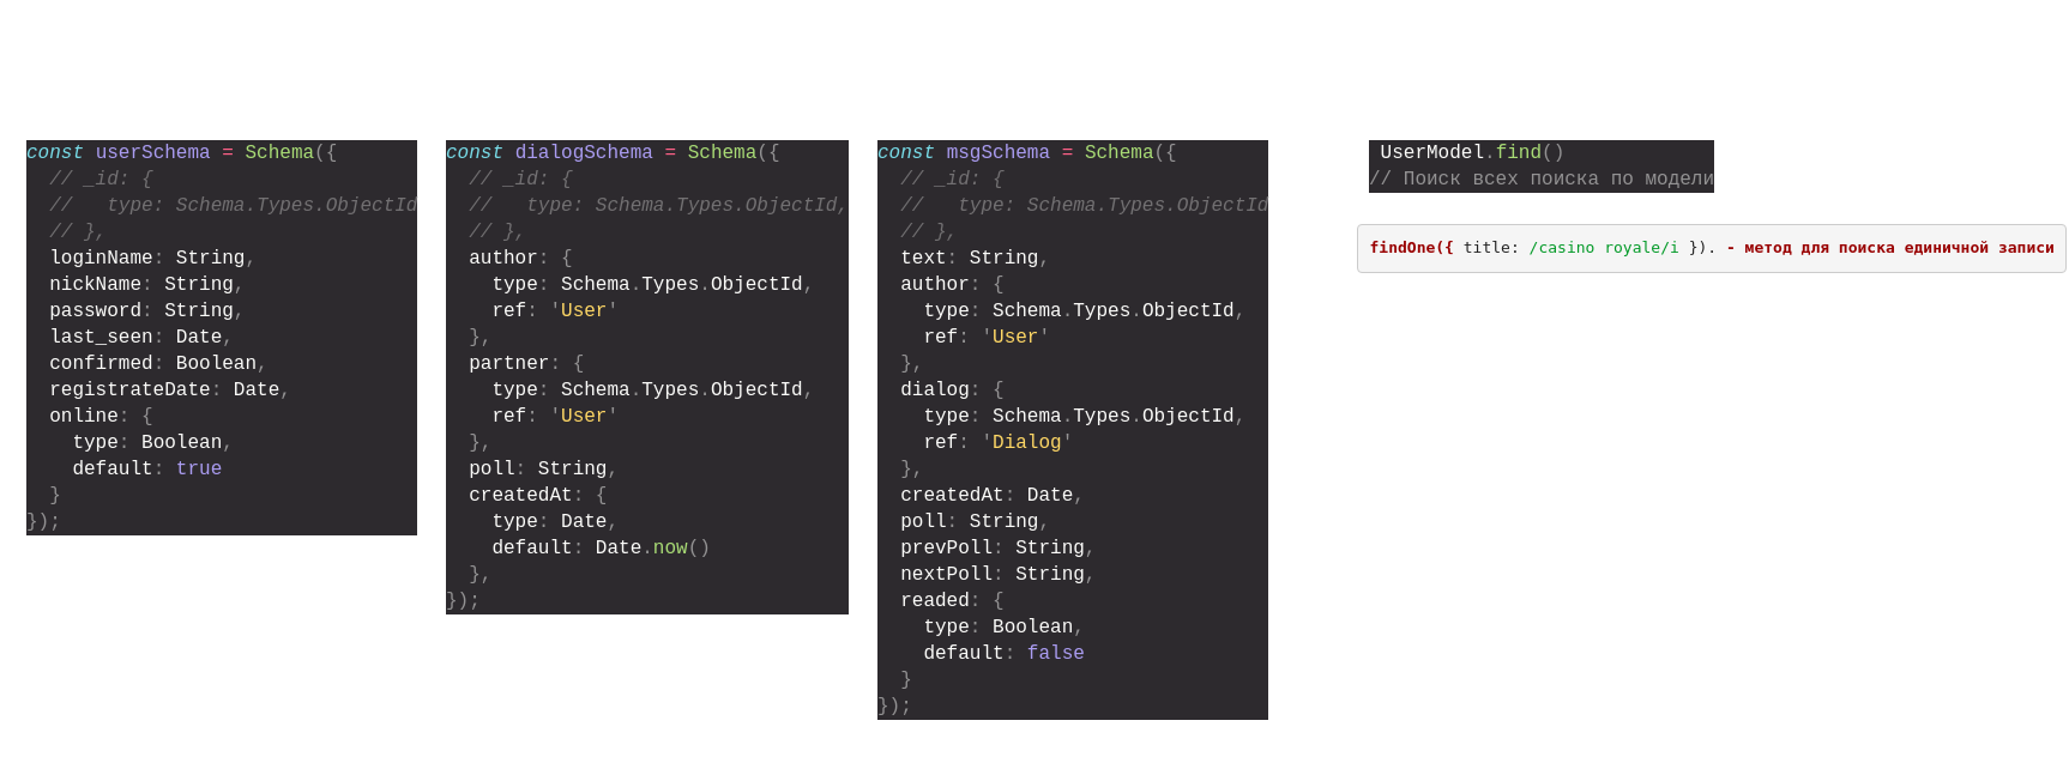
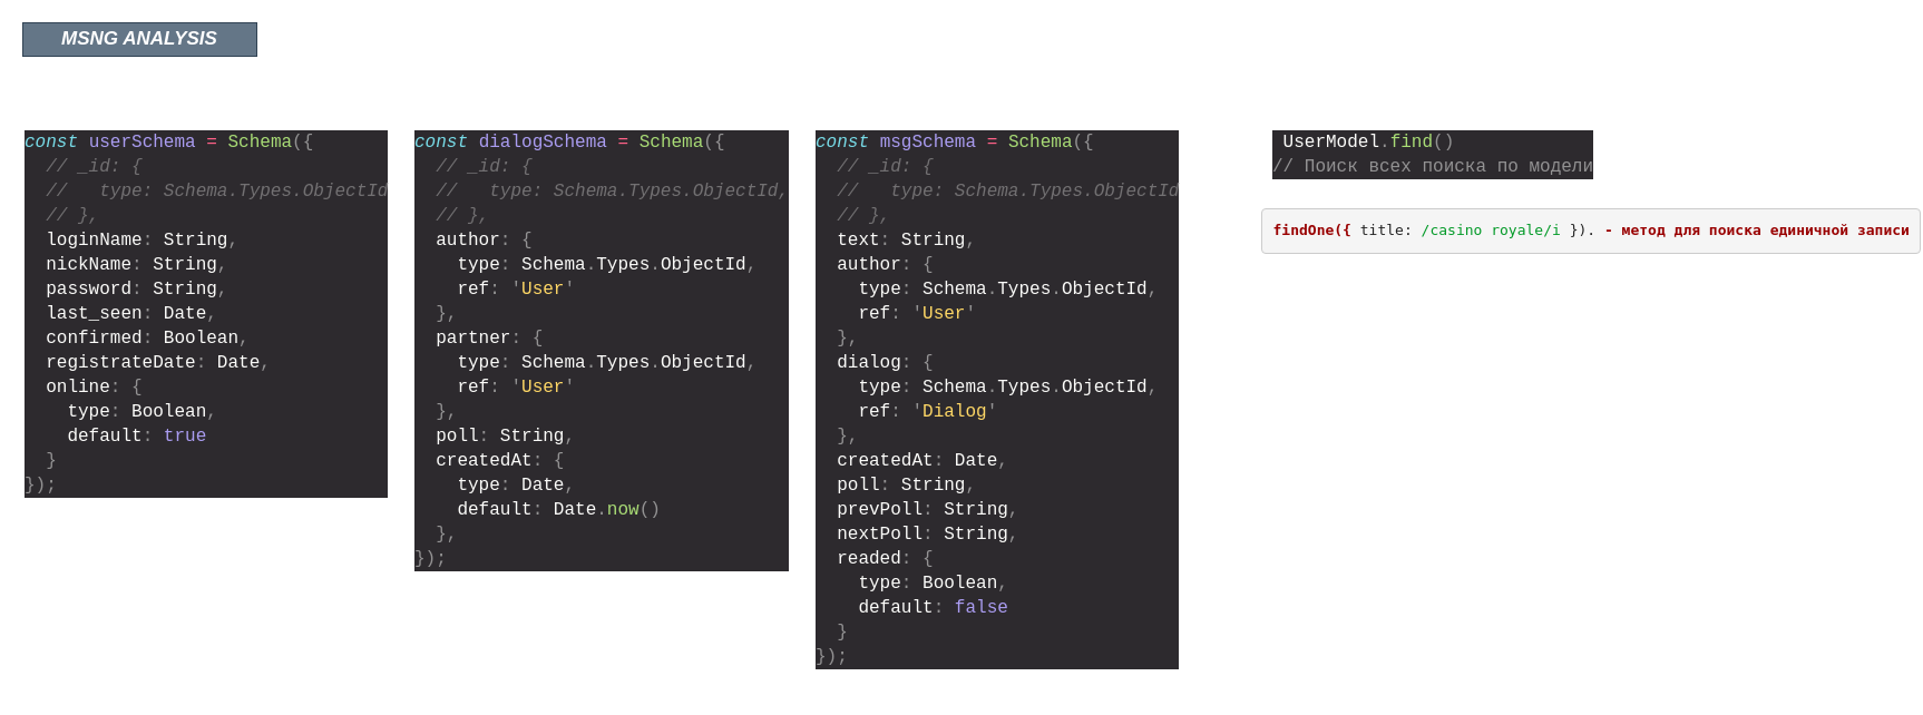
  <mxCell id="0" />
  <mxCell id="1" parent="0" />
+ <mxCell id="2" value="&lt;i&gt;&lt;b&gt;&lt;font style=&quot;font-size: 17px;&quot;&gt;MSNG ANALYSIS&lt;/font&gt;&lt;/b&gt;&lt;/i&gt;" style="text;html=1;strokeColor=#314354;fillColor=#647687;align=center;verticalAlign=middle;whiteSpace=wrap;rounded=0;fontColor=#ffffff;" vertex="1" parent="1"><mxGeometry x="20" y="20" width="210" height="30" as="geometry" /></mxCell>
  <mxCell id="3" value="&lt;div style=&quot;color: rgb(252, 252, 250); background-color: rgb(45, 42, 46); font-family: Consolas, &amp;quot;Courier New&amp;quot;, monospace; font-weight: normal; font-size: 16px; line-height: 22px;&quot;&gt;&lt;div&gt;&lt;span style=&quot;color: #78dce8;font-style: italic;&quot;&gt;const&lt;/span&gt;&lt;span style=&quot;color: #fcfcfa;&quot;&gt; &lt;/span&gt;&lt;span style=&quot;color: #ab9df2;&quot;&gt;userSchema&lt;/span&gt;&lt;span style=&quot;color: #fcfcfa;&quot;&gt; &lt;/span&gt;&lt;span style=&quot;color: #ff6188;&quot;&gt;=&lt;/span&gt;&lt;span style=&quot;color: #fcfcfa;&quot;&gt; &lt;/span&gt;&lt;span style=&quot;color: #a9dc76;&quot;&gt;Schema&lt;/span&gt;&lt;span style=&quot;color: #939293;&quot;&gt;({&lt;/span&gt;&lt;/div&gt;&lt;div&gt;&lt;span style=&quot;color: #939293;&quot;&gt;&amp;nbsp; &lt;/span&gt;&lt;span style=&quot;color: #727072;font-style: italic;&quot;&gt;// _id: {&lt;/span&gt;&lt;/div&gt;&lt;div&gt;&lt;span style=&quot;color: #939293;&quot;&gt;&amp;nbsp; &lt;/span&gt;&lt;span style=&quot;color: #727072;font-style: italic;&quot;&gt;// &amp;nbsp; type: Schema.Types.ObjectId&lt;/span&gt;&lt;/div&gt;&lt;div&gt;&lt;span style=&quot;color: #939293;&quot;&gt;&amp;nbsp; &lt;/span&gt;&lt;span style=&quot;color: #727072;font-style: italic;&quot;&gt;// },&lt;/span&gt;&lt;/div&gt;&lt;div&gt;&lt;span style=&quot;color: #fcfcfa;&quot;&gt;&amp;nbsp; loginName&lt;/span&gt;&lt;span style=&quot;color: #939293;&quot;&gt;:&lt;/span&gt;&lt;span style=&quot;color: #fcfcfa;&quot;&gt; String&lt;/span&gt;&lt;span style=&quot;color: #939293;&quot;&gt;,&lt;/span&gt;&lt;/div&gt;&lt;div&gt;&lt;span style=&quot;color: #fcfcfa;&quot;&gt;&amp;nbsp; nickName&lt;/span&gt;&lt;span style=&quot;color: #939293;&quot;&gt;:&lt;/span&gt;&lt;span style=&quot;color: #fcfcfa;&quot;&gt; String&lt;/span&gt;&lt;span style=&quot;color: #939293;&quot;&gt;,&lt;/span&gt;&lt;/div&gt;&lt;div&gt;&lt;span style=&quot;color: #fcfcfa;&quot;&gt;&amp;nbsp; password&lt;/span&gt;&lt;span style=&quot;color: #939293;&quot;&gt;:&lt;/span&gt;&lt;span style=&quot;color: #fcfcfa;&quot;&gt; String&lt;/span&gt;&lt;span style=&quot;color: #939293;&quot;&gt;,&lt;/span&gt;&lt;/div&gt;&lt;div&gt;&lt;span style=&quot;color: #fcfcfa;&quot;&gt;&amp;nbsp; last_seen&lt;/span&gt;&lt;span style=&quot;color: #939293;&quot;&gt;:&lt;/span&gt;&lt;span style=&quot;color: #fcfcfa;&quot;&gt; Date&lt;/span&gt;&lt;span style=&quot;color: #939293;&quot;&gt;,&lt;/span&gt;&lt;span style=&quot;color: #fcfcfa;&quot;&gt; &lt;/span&gt;&lt;/div&gt;&lt;div&gt;&lt;span style=&quot;color: #fcfcfa;&quot;&gt;&amp;nbsp; confirmed&lt;/span&gt;&lt;span style=&quot;color: #939293;&quot;&gt;:&lt;/span&gt;&lt;span style=&quot;color: #fcfcfa;&quot;&gt; Boolean&lt;/span&gt;&lt;span style=&quot;color: #939293;&quot;&gt;,&lt;/span&gt;&lt;/div&gt;&lt;div&gt;&lt;span style=&quot;color: #fcfcfa;&quot;&gt;&amp;nbsp; registrateDate&lt;/span&gt;&lt;span style=&quot;color: #939293;&quot;&gt;:&lt;/span&gt;&lt;span style=&quot;color: #fcfcfa;&quot;&gt; Date&lt;/span&gt;&lt;span style=&quot;color: #939293;&quot;&gt;,&lt;/span&gt;&lt;/div&gt;&lt;div&gt;&lt;span style=&quot;color: #fcfcfa;&quot;&gt;&amp;nbsp; online&lt;/span&gt;&lt;span style=&quot;color: #939293;&quot;&gt;:&lt;/span&gt;&lt;span style=&quot;color: #fcfcfa;&quot;&gt; &lt;/span&gt;&lt;span style=&quot;color: #939293;&quot;&gt;{&lt;/span&gt;&lt;/div&gt;&lt;div&gt;&lt;span style=&quot;color: #fcfcfa;&quot;&gt;&amp;nbsp; &amp;nbsp; type&lt;/span&gt;&lt;span style=&quot;color: #939293;&quot;&gt;:&lt;/span&gt;&lt;span style=&quot;color: #fcfcfa;&quot;&gt; Boolean&lt;/span&gt;&lt;span style=&quot;color: #939293;&quot;&gt;,&lt;/span&gt;&lt;/div&gt;&lt;div&gt;&lt;span style=&quot;color: #fcfcfa;&quot;&gt;&amp;nbsp; &amp;nbsp; default&lt;/span&gt;&lt;span style=&quot;color: #939293;&quot;&gt;:&lt;/span&gt;&lt;span style=&quot;color: #fcfcfa;&quot;&gt; &lt;/span&gt;&lt;span style=&quot;color: #ab9df2;&quot;&gt;true&lt;/span&gt;&lt;/div&gt;&lt;div&gt;&lt;span style=&quot;color: #fcfcfa;&quot;&gt;&amp;nbsp; &lt;/span&gt;&lt;span style=&quot;color: #939293;&quot;&gt;}&lt;/span&gt;&lt;/div&gt;&lt;div&gt;&lt;span style=&quot;color: #939293;&quot;&gt;});&lt;/span&gt;&lt;/div&gt;&lt;/div&gt;" style="text;whiteSpace=wrap;html=1;fontSize=12;" vertex="1" parent="1"><mxGeometry x="20" y="110" width="330" height="350" as="geometry" /></mxCell>
  <mxCell id="4" value="&lt;div style=&quot;color: rgb(252, 252, 250); background-color: rgb(45, 42, 46); font-family: Consolas, &amp;quot;Courier New&amp;quot;, monospace; font-weight: normal; font-size: 16px; line-height: 22px;&quot;&gt;&lt;div&gt;&lt;span style=&quot;color: #78dce8;font-style: italic;&quot;&gt;const&lt;/span&gt;&lt;span style=&quot;color: #fcfcfa;&quot;&gt; &lt;/span&gt;&lt;span style=&quot;color: #ab9df2;&quot;&gt;dialogSchema&lt;/span&gt;&lt;span style=&quot;color: #fcfcfa;&quot;&gt; &lt;/span&gt;&lt;span style=&quot;color: #ff6188;&quot;&gt;=&lt;/span&gt;&lt;span style=&quot;color: #fcfcfa;&quot;&gt; &lt;/span&gt;&lt;span style=&quot;color: #a9dc76;&quot;&gt;Schema&lt;/span&gt;&lt;span style=&quot;color: #939293;&quot;&gt;({&lt;/span&gt;&lt;/div&gt;&lt;div&gt;&lt;span style=&quot;color: #939293;&quot;&gt;&amp;nbsp; &lt;/span&gt;&lt;span style=&quot;color: #727072;font-style: italic;&quot;&gt;// _id: {&lt;/span&gt;&lt;/div&gt;&lt;div&gt;&lt;span style=&quot;color: #939293;&quot;&gt;&amp;nbsp; &lt;/span&gt;&lt;span style=&quot;color: #727072;font-style: italic;&quot;&gt;// &amp;nbsp; type: Schema.Types.ObjectId,&lt;/span&gt;&lt;/div&gt;&lt;div&gt;&lt;span style=&quot;color: #939293;&quot;&gt;&amp;nbsp; &lt;/span&gt;&lt;span style=&quot;color: #727072;font-style: italic;&quot;&gt;// },&lt;/span&gt;&lt;/div&gt;&lt;div&gt;&lt;span style=&quot;color: #fcfcfa;&quot;&gt;&amp;nbsp; author&lt;/span&gt;&lt;span style=&quot;color: #939293;&quot;&gt;:&lt;/span&gt;&lt;span style=&quot;color: #fcfcfa;&quot;&gt; &lt;/span&gt;&lt;span style=&quot;color: #939293;&quot;&gt;{&lt;/span&gt;&lt;/div&gt;&lt;div&gt;&lt;span style=&quot;color: #fcfcfa;&quot;&gt;&amp;nbsp; &amp;nbsp; type&lt;/span&gt;&lt;span style=&quot;color: #939293;&quot;&gt;:&lt;/span&gt;&lt;span style=&quot;color: #fcfcfa;&quot;&gt; Schema&lt;/span&gt;&lt;span style=&quot;color: #939293;&quot;&gt;.&lt;/span&gt;&lt;span style=&quot;color: #fcfcfa;&quot;&gt;Types&lt;/span&gt;&lt;span style=&quot;color: #939293;&quot;&gt;.&lt;/span&gt;&lt;span style=&quot;color: #fcfcfa;&quot;&gt;ObjectId&lt;/span&gt;&lt;span style=&quot;color: #939293;&quot;&gt;,&lt;/span&gt;&lt;/div&gt;&lt;div&gt;&lt;span style=&quot;color: #fcfcfa;&quot;&gt;&amp;nbsp; &amp;nbsp; ref&lt;/span&gt;&lt;span style=&quot;color: #939293;&quot;&gt;:&lt;/span&gt;&lt;span style=&quot;color: #fcfcfa;&quot;&gt; &lt;/span&gt;&lt;span style=&quot;color: #939293;&quot;&gt;'&lt;/span&gt;&lt;span style=&quot;color: #ffd866;&quot;&gt;User&lt;/span&gt;&lt;span style=&quot;color: #939293;&quot;&gt;'&lt;/span&gt;&lt;/div&gt;&lt;div&gt;&lt;span style=&quot;color: #fcfcfa;&quot;&gt;&amp;nbsp; &lt;/span&gt;&lt;span style=&quot;color: #939293;&quot;&gt;},&lt;/span&gt;&lt;span style=&quot;color: #fcfcfa;&quot;&gt; &lt;/span&gt;&lt;/div&gt;&lt;div&gt;&lt;span style=&quot;color: #fcfcfa;&quot;&gt;&amp;nbsp; partner&lt;/span&gt;&lt;span style=&quot;color: #939293;&quot;&gt;:&lt;/span&gt;&lt;span style=&quot;color: #fcfcfa;&quot;&gt; &lt;/span&gt;&lt;span style=&quot;color: #939293;&quot;&gt;{&lt;/span&gt;&lt;/div&gt;&lt;div&gt;&lt;span style=&quot;color: #fcfcfa;&quot;&gt;&amp;nbsp; &amp;nbsp; type&lt;/span&gt;&lt;span style=&quot;color: #939293;&quot;&gt;:&lt;/span&gt;&lt;span style=&quot;color: #fcfcfa;&quot;&gt; Schema&lt;/span&gt;&lt;span style=&quot;color: #939293;&quot;&gt;.&lt;/span&gt;&lt;span style=&quot;color: #fcfcfa;&quot;&gt;Types&lt;/span&gt;&lt;span style=&quot;color: #939293;&quot;&gt;.&lt;/span&gt;&lt;span style=&quot;color: #fcfcfa;&quot;&gt;ObjectId&lt;/span&gt;&lt;span style=&quot;color: #939293;&quot;&gt;,&lt;/span&gt;&lt;/div&gt;&lt;div&gt;&lt;span style=&quot;color: #fcfcfa;&quot;&gt;&amp;nbsp; &amp;nbsp; ref&lt;/span&gt;&lt;span style=&quot;color: #939293;&quot;&gt;:&lt;/span&gt;&lt;span style=&quot;color: #fcfcfa;&quot;&gt; &lt;/span&gt;&lt;span style=&quot;color: #939293;&quot;&gt;'&lt;/span&gt;&lt;span style=&quot;color: #ffd866;&quot;&gt;User&lt;/span&gt;&lt;span style=&quot;color: #939293;&quot;&gt;'&lt;/span&gt;&lt;/div&gt;&lt;div&gt;&lt;span style=&quot;color: #fcfcfa;&quot;&gt;&amp;nbsp; &lt;/span&gt;&lt;span style=&quot;color: #939293;&quot;&gt;},&lt;/span&gt;&lt;/div&gt;&lt;div&gt;&lt;span style=&quot;color: #fcfcfa;&quot;&gt;&amp;nbsp; poll&lt;/span&gt;&lt;span style=&quot;color: #939293;&quot;&gt;:&lt;/span&gt;&lt;span style=&quot;color: #fcfcfa;&quot;&gt; String&lt;/span&gt;&lt;span style=&quot;color: #939293;&quot;&gt;,&lt;/span&gt;&lt;/div&gt;&lt;div&gt;&lt;span style=&quot;color: #fcfcfa;&quot;&gt;&amp;nbsp; createdAt&lt;/span&gt;&lt;span style=&quot;color: #939293;&quot;&gt;:&lt;/span&gt;&lt;span style=&quot;color: #fcfcfa;&quot;&gt; &lt;/span&gt;&lt;span style=&quot;color: #939293;&quot;&gt;{&lt;/span&gt;&lt;/div&gt;&lt;div&gt;&lt;span style=&quot;color: #fcfcfa;&quot;&gt;&amp;nbsp; &amp;nbsp; type&lt;/span&gt;&lt;span style=&quot;color: #939293;&quot;&gt;:&lt;/span&gt;&lt;span style=&quot;color: #fcfcfa;&quot;&gt; Date&lt;/span&gt;&lt;span style=&quot;color: #939293;&quot;&gt;,&lt;/span&gt;&lt;/div&gt;&lt;div&gt;&lt;span style=&quot;color: #fcfcfa;&quot;&gt;&amp;nbsp; &amp;nbsp; default&lt;/span&gt;&lt;span style=&quot;color: #939293;&quot;&gt;:&lt;/span&gt;&lt;span style=&quot;color: #fcfcfa;&quot;&gt; Date&lt;/span&gt;&lt;span style=&quot;color: #939293;&quot;&gt;.&lt;/span&gt;&lt;span style=&quot;color: #a9dc76;&quot;&gt;now&lt;/span&gt;&lt;span style=&quot;color: #939293;&quot;&gt;()&lt;/span&gt;&lt;/div&gt;&lt;div&gt;&lt;span style=&quot;color: #fcfcfa;&quot;&gt;&amp;nbsp; &lt;/span&gt;&lt;span style=&quot;color: #939293;&quot;&gt;},&lt;/span&gt;&lt;/div&gt;&lt;div&gt;&lt;span style=&quot;color: #939293;&quot;&gt;});&lt;/span&gt;&lt;/div&gt;&lt;/div&gt;" style="text;whiteSpace=wrap;html=1;fontSize=12;" vertex="1" parent="1"><mxGeometry x="370" y="110" width="340" height="420" as="geometry" /></mxCell>
  <mxCell id="5" value="&lt;div style=&quot;color: rgb(252, 252, 250); background-color: rgb(45, 42, 46); font-family: Consolas, &amp;quot;Courier New&amp;quot;, monospace; font-weight: normal; font-size: 16px; line-height: 22px;&quot;&gt;&lt;div&gt;&lt;span style=&quot;color: #78dce8;font-style: italic;&quot;&gt;const&lt;/span&gt;&lt;span style=&quot;color: #fcfcfa;&quot;&gt; &lt;/span&gt;&lt;span style=&quot;color: #ab9df2;&quot;&gt;msgSchema&lt;/span&gt;&lt;span style=&quot;color: #fcfcfa;&quot;&gt; &lt;/span&gt;&lt;span style=&quot;color: #ff6188;&quot;&gt;=&lt;/span&gt;&lt;span style=&quot;color: #fcfcfa;&quot;&gt; &lt;/span&gt;&lt;span style=&quot;color: #a9dc76;&quot;&gt;Schema&lt;/span&gt;&lt;span style=&quot;color: #939293;&quot;&gt;({&lt;/span&gt;&lt;/div&gt;&lt;div&gt;&lt;span style=&quot;color: #939293;&quot;&gt;&amp;nbsp; &lt;/span&gt;&lt;span style=&quot;color: #727072;font-style: italic;&quot;&gt;// _id: {&lt;/span&gt;&lt;/div&gt;&lt;div&gt;&lt;span style=&quot;color: #939293;&quot;&gt;&amp;nbsp; &lt;/span&gt;&lt;span style=&quot;color: #727072;font-style: italic;&quot;&gt;// &amp;nbsp; type: Schema.Types.ObjectId&lt;/span&gt;&lt;/div&gt;&lt;div&gt;&lt;span style=&quot;color: #939293;&quot;&gt;&amp;nbsp; &lt;/span&gt;&lt;span style=&quot;color: #727072;font-style: italic;&quot;&gt;// },&lt;/span&gt;&lt;/div&gt;&lt;div&gt;&lt;span style=&quot;color: #fcfcfa;&quot;&gt;&amp;nbsp; text&lt;/span&gt;&lt;span style=&quot;color: #939293;&quot;&gt;:&lt;/span&gt;&lt;span style=&quot;color: #fcfcfa;&quot;&gt; String&lt;/span&gt;&lt;span style=&quot;color: #939293;&quot;&gt;,&lt;/span&gt;&lt;/div&gt;&lt;div&gt;&lt;span style=&quot;color: #fcfcfa;&quot;&gt;&amp;nbsp; author&lt;/span&gt;&lt;span style=&quot;color: #939293;&quot;&gt;:&lt;/span&gt;&lt;span style=&quot;color: #fcfcfa;&quot;&gt; &lt;/span&gt;&lt;span style=&quot;color: #939293;&quot;&gt;{&lt;/span&gt;&lt;/div&gt;&lt;div&gt;&lt;span style=&quot;color: #fcfcfa;&quot;&gt;&amp;nbsp; &amp;nbsp; type&lt;/span&gt;&lt;span style=&quot;color: #939293;&quot;&gt;:&lt;/span&gt;&lt;span style=&quot;color: #fcfcfa;&quot;&gt; Schema&lt;/span&gt;&lt;span style=&quot;color: #939293;&quot;&gt;.&lt;/span&gt;&lt;span style=&quot;color: #fcfcfa;&quot;&gt;Types&lt;/span&gt;&lt;span style=&quot;color: #939293;&quot;&gt;.&lt;/span&gt;&lt;span style=&quot;color: #fcfcfa;&quot;&gt;ObjectId&lt;/span&gt;&lt;span style=&quot;color: #939293;&quot;&gt;,&lt;/span&gt;&lt;/div&gt;&lt;div&gt;&lt;span style=&quot;color: #fcfcfa;&quot;&gt;&amp;nbsp; &amp;nbsp; ref&lt;/span&gt;&lt;span style=&quot;color: #939293;&quot;&gt;:&lt;/span&gt;&lt;span style=&quot;color: #fcfcfa;&quot;&gt; &lt;/span&gt;&lt;span style=&quot;color: #939293;&quot;&gt;'&lt;/span&gt;&lt;span style=&quot;color: #ffd866;&quot;&gt;User&lt;/span&gt;&lt;span style=&quot;color: #939293;&quot;&gt;'&lt;/span&gt;&lt;/div&gt;&lt;div&gt;&lt;span style=&quot;color: #fcfcfa;&quot;&gt;&amp;nbsp; &lt;/span&gt;&lt;span style=&quot;color: #939293;&quot;&gt;},&lt;/span&gt;&lt;/div&gt;&lt;div&gt;&lt;span style=&quot;color: #fcfcfa;&quot;&gt;&amp;nbsp; dialog&lt;/span&gt;&lt;span style=&quot;color: #939293;&quot;&gt;:&lt;/span&gt;&lt;span style=&quot;color: #fcfcfa;&quot;&gt; &lt;/span&gt;&lt;span style=&quot;color: #939293;&quot;&gt;{&lt;/span&gt;&lt;/div&gt;&lt;div&gt;&lt;span style=&quot;color: #fcfcfa;&quot;&gt;&amp;nbsp; &amp;nbsp; type&lt;/span&gt;&lt;span style=&quot;color: #939293;&quot;&gt;:&lt;/span&gt;&lt;span style=&quot;color: #fcfcfa;&quot;&gt; Schema&lt;/span&gt;&lt;span style=&quot;color: #939293;&quot;&gt;.&lt;/span&gt;&lt;span style=&quot;color: #fcfcfa;&quot;&gt;Types&lt;/span&gt;&lt;span style=&quot;color: #939293;&quot;&gt;.&lt;/span&gt;&lt;span style=&quot;color: #fcfcfa;&quot;&gt;ObjectId&lt;/span&gt;&lt;span style=&quot;color: #939293;&quot;&gt;,&lt;/span&gt;&lt;/div&gt;&lt;div&gt;&lt;span style=&quot;color: #fcfcfa;&quot;&gt;&amp;nbsp; &amp;nbsp; ref&lt;/span&gt;&lt;span style=&quot;color: #939293;&quot;&gt;:&lt;/span&gt;&lt;span style=&quot;color: #fcfcfa;&quot;&gt; &lt;/span&gt;&lt;span style=&quot;color: #939293;&quot;&gt;'&lt;/span&gt;&lt;span style=&quot;color: #ffd866;&quot;&gt;Dialog&lt;/span&gt;&lt;span style=&quot;color: #939293;&quot;&gt;'&lt;/span&gt;&lt;/div&gt;&lt;div&gt;&lt;span style=&quot;color: #fcfcfa;&quot;&gt;&amp;nbsp; &lt;/span&gt;&lt;span style=&quot;color: #939293;&quot;&gt;},&lt;/span&gt;&lt;/div&gt;&lt;div&gt;&lt;span style=&quot;color: #fcfcfa;&quot;&gt;&amp;nbsp; createdAt&lt;/span&gt;&lt;span style=&quot;color: #939293;&quot;&gt;:&lt;/span&gt;&lt;span style=&quot;color: #fcfcfa;&quot;&gt; Date&lt;/span&gt;&lt;span style=&quot;color: #939293;&quot;&gt;,&lt;/span&gt;&lt;/div&gt;&lt;div&gt;&lt;span style=&quot;color: #fcfcfa;&quot;&gt;&amp;nbsp; poll&lt;/span&gt;&lt;span style=&quot;color: #939293;&quot;&gt;:&lt;/span&gt;&lt;span style=&quot;color: #fcfcfa;&quot;&gt; String&lt;/span&gt;&lt;span style=&quot;color: #939293;&quot;&gt;,&lt;/span&gt;&lt;/div&gt;&lt;div&gt;&lt;span style=&quot;color: #fcfcfa;&quot;&gt;&amp;nbsp; prevPoll&lt;/span&gt;&lt;span style=&quot;color: #939293;&quot;&gt;:&lt;/span&gt;&lt;span style=&quot;color: #fcfcfa;&quot;&gt; String&lt;/span&gt;&lt;span style=&quot;color: #939293;&quot;&gt;,&lt;/span&gt;&lt;/div&gt;&lt;div&gt;&lt;span style=&quot;color: #fcfcfa;&quot;&gt;&amp;nbsp; nextPoll&lt;/span&gt;&lt;span style=&quot;color: #939293;&quot;&gt;:&lt;/span&gt;&lt;span style=&quot;color: #fcfcfa;&quot;&gt; String&lt;/span&gt;&lt;span style=&quot;color: #939293;&quot;&gt;,&lt;/span&gt;&lt;/div&gt;&lt;div&gt;&lt;span style=&quot;color: #fcfcfa;&quot;&gt;&amp;nbsp; readed&lt;/span&gt;&lt;span style=&quot;color: #939293;&quot;&gt;:&lt;/span&gt;&lt;span style=&quot;color: #fcfcfa;&quot;&gt; &lt;/span&gt;&lt;span style=&quot;color: #939293;&quot;&gt;{&lt;/span&gt;&lt;/div&gt;&lt;div&gt;&lt;span style=&quot;color: #fcfcfa;&quot;&gt;&amp;nbsp; &amp;nbsp; type&lt;/span&gt;&lt;span style=&quot;color: #939293;&quot;&gt;:&lt;/span&gt;&lt;span style=&quot;color: #fcfcfa;&quot;&gt; Boolean&lt;/span&gt;&lt;span style=&quot;color: #939293;&quot;&gt;,&lt;/span&gt;&lt;span style=&quot;color: #fcfcfa;&quot;&gt; &lt;/span&gt;&lt;/div&gt;&lt;div&gt;&lt;span style=&quot;color: #fcfcfa;&quot;&gt;&amp;nbsp; &amp;nbsp; default&lt;/span&gt;&lt;span style=&quot;color: #939293;&quot;&gt;:&lt;/span&gt;&lt;span style=&quot;color: #fcfcfa;&quot;&gt; &lt;/span&gt;&lt;span style=&quot;color: #ab9df2;&quot;&gt;false&lt;/span&gt;&lt;/div&gt;&lt;div&gt;&lt;span style=&quot;color: #fcfcfa;&quot;&gt;&amp;nbsp; &lt;/span&gt;&lt;span style=&quot;color: #939293;&quot;&gt;}&lt;/span&gt;&lt;/div&gt;&lt;div&gt;&lt;span style=&quot;color: #939293;&quot;&gt;});&lt;/span&gt;&lt;/div&gt;&lt;/div&gt;" style="text;whiteSpace=wrap;html=1;fontSize=12;" vertex="1" parent="1"><mxGeometry x="730" y="110" width="330" height="510" as="geometry" /></mxCell>
  <mxCell id="6" value="&lt;div style=&quot;background-color: rgb(45, 42, 46); font-family: Consolas, &amp;quot;Courier New&amp;quot;, monospace; font-weight: normal; font-size: 16px; line-height: 22px;&quot;&gt;&lt;div style=&quot;color: rgb(252, 252, 250);&quot;&gt;&lt;span style=&quot;color: #fcfcfa;&quot;&gt;&amp;nbsp;UserModel&lt;/span&gt;&lt;span style=&quot;color: #939293;&quot;&gt;.&lt;/span&gt;&lt;span style=&quot;color: #a9dc76;&quot;&gt;find&lt;/span&gt;&lt;span style=&quot;color: #939293;&quot;&gt;()&lt;/span&gt;&lt;/div&gt;&lt;div style=&quot;&quot;&gt;&lt;font color=&quot;#939293&quot;&gt;// Поиск всех поиска по модели&lt;/font&gt;&lt;/div&gt;&lt;/div&gt;" style="text;whiteSpace=wrap;html=1;fontSize=12;" vertex="1" parent="1"><mxGeometry x="1140" y="110" width="310" height="50" as="geometry" /></mxCell>
  <mxCell id="7" value="&lt;pre style=&quot;overflow: auto; font-family: Menlo, Monaco, Consolas, &amp;quot;Courier New&amp;quot;, monospace; font-size: 13px; display: block; padding: 9.5px; margin: 10px 0px; line-height: 1.429; color: rgb(51, 51, 51); word-break: break-all; overflow-wrap: break-word; background-color: rgb(245, 245, 245); border: 1px solid rgb(204, 204, 204); border-radius: 4px; font-style: normal; font-variant-ligatures: normal; font-variant-caps: normal; font-weight: 400; letter-spacing: normal; orphans: 2; text-align: start; text-indent: 0px; text-transform: none; widows: 2; word-spacing: 0px; -webkit-text-stroke-width: 0px; text-decoration-thickness: initial; text-decoration-style: initial; text-decoration-color: initial;&quot;&gt;&lt;code style=&quot;font-family: monospace, monospace; font-size: 1em; background-color: transparent; padding: 0px; color: rgb(34, 34, 34); border-radius: 4px;&quot; class=&quot;language-javascript&quot;&gt;&lt;span style=&quot;color: rgb(153, 0, 0); font-weight: bold;&quot; class=&quot;hljs-title function_&quot;&gt;findOne({ &lt;span style=&quot;background-color: transparent; color: rgb(34, 34, 34); font-size: 1em; font-weight: normal;&quot; class=&quot;hljs-attr&quot;&gt;title&lt;/span&gt;&lt;span style=&quot;background-color: transparent; color: rgb(34, 34, 34); font-size: 1em; font-weight: normal;&quot;&gt;: &lt;/span&gt;&lt;span style=&quot;background-color: transparent; font-size: 1em; font-weight: normal; color: rgb(0, 153, 38);&quot; class=&quot;hljs-regexp&quot;&gt;/casino royale/i&lt;/span&gt;&lt;span style=&quot;background-color: transparent; color: rgb(34, 34, 34); font-size: 1em; font-weight: normal;&quot;&gt; }).&lt;/span&gt; - метод для поиска единичной записи&lt;/span&gt;&lt;/code&gt;&lt;/pre&gt;" style="text;whiteSpace=wrap;html=1;fontSize=12;" vertex="1" parent="1"><mxGeometry x="1130" y="170" width="440" height="80" as="geometry" /></mxCell>
